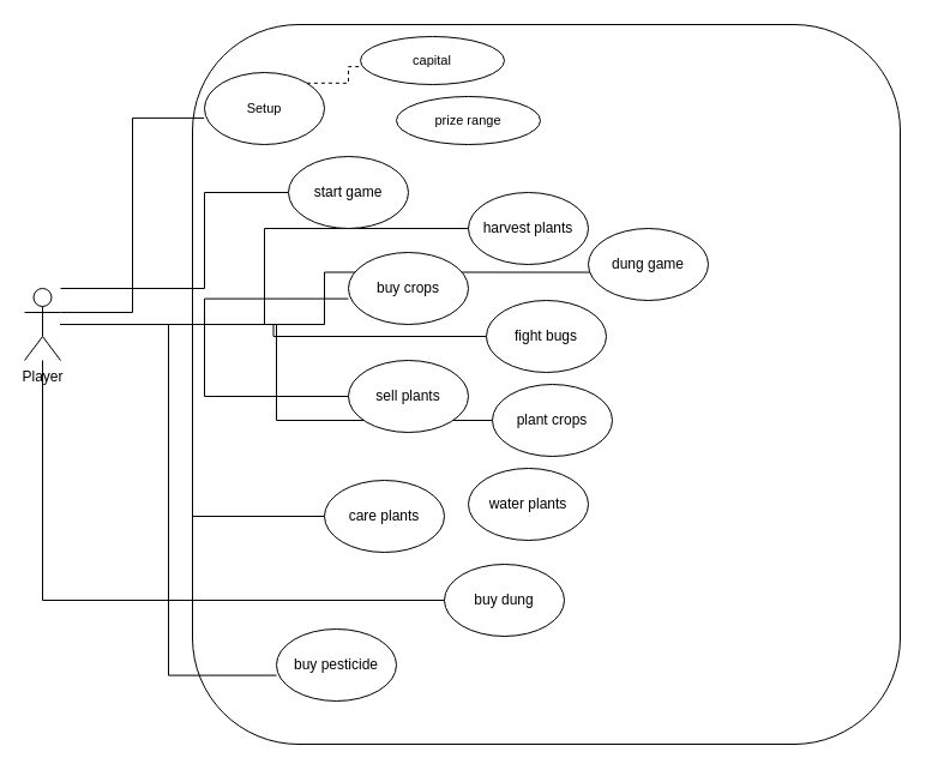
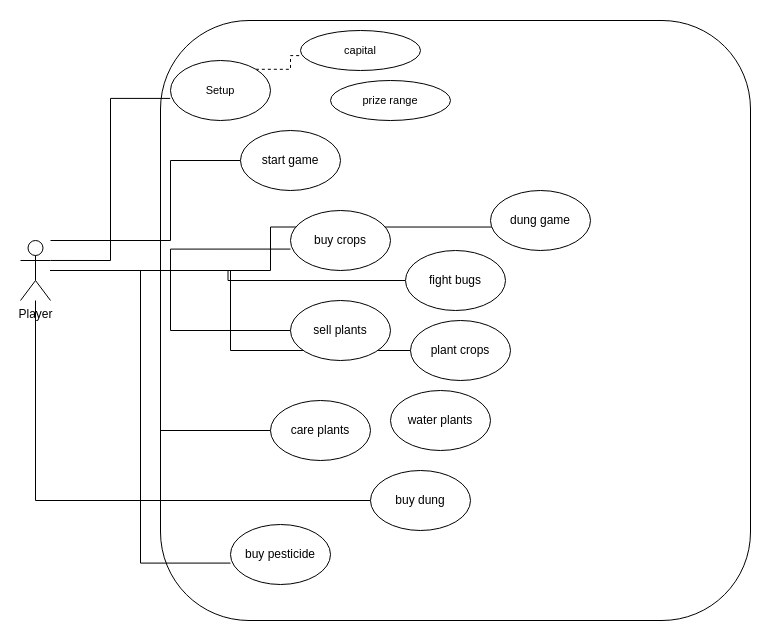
  <mxCell id="0" />
  <mxCell id="1" parent="0" />
  <mxCell id="2" value="" style="rounded=1;whiteSpace=wrap;html=1;" vertex="1" parent="1"><mxGeometry x="160" y="20" width="590" height="600" as="geometry" /></mxCell>
  <mxCell id="3" style="edgeStyle=orthogonalEdgeStyle;rounded=0;orthogonalLoop=1;jettySize=auto;html=1;exitX=1;exitY=0.333;exitDx=0;exitDy=0;exitPerimeter=0;fontSize=11;entryX=-0.003;entryY=0.632;entryDx=0;entryDy=0;entryPerimeter=0;endArrow=none;endFill=0;" edge="1" parent="1" source="13" target="15"><mxGeometry relative="1" as="geometry" /></mxCell>
  <mxCell id="4" style="edgeStyle=orthogonalEdgeStyle;rounded=0;orthogonalLoop=1;jettySize=auto;html=1;fontSize=11;endArrow=none;endFill=0;" edge="1" parent="1" source="13" target="18"><mxGeometry relative="1" as="geometry"><Array as="points"><mxPoint x="170" y="240" /></Array></mxGeometry></mxCell>
  <mxCell id="5" style="edgeStyle=orthogonalEdgeStyle;rounded=0;orthogonalLoop=1;jettySize=auto;html=1;entryX=0;entryY=0.643;entryDx=0;entryDy=0;entryPerimeter=0;fontSize=11;endArrow=none;endFill=0;" edge="1" parent="1" source="13" target="19"><mxGeometry relative="1" as="geometry" /></mxCell>
  <mxCell id="6" style="edgeStyle=orthogonalEdgeStyle;rounded=0;orthogonalLoop=1;jettySize=auto;html=1;fontSize=11;endArrow=none;endFill=0;entryX=0;entryY=0.5;entryDx=0;entryDy=0;" edge="1" parent="1" source="13" target="20"><mxGeometry relative="1" as="geometry" /></mxCell>
  <mxCell id="7" style="edgeStyle=orthogonalEdgeStyle;rounded=0;orthogonalLoop=1;jettySize=auto;html=1;entryX=0;entryY=0.5;entryDx=0;entryDy=0;fontSize=11;endArrow=none;endFill=0;" edge="1" parent="1" source="13" target="21"><mxGeometry relative="1" as="geometry" /></mxCell>
  <mxCell id="8" style="edgeStyle=orthogonalEdgeStyle;rounded=0;orthogonalLoop=1;jettySize=auto;html=1;entryX=0;entryY=0.643;entryDx=0;entryDy=0;entryPerimeter=0;fontSize=11;endArrow=none;endFill=0;" edge="1" parent="1" source="13" target="22"><mxGeometry relative="1" as="geometry" /></mxCell>
  <mxCell id="9" style="edgeStyle=orthogonalEdgeStyle;rounded=0;orthogonalLoop=1;jettySize=auto;html=1;entryX=0.018;entryY=0.609;entryDx=0;entryDy=0;entryPerimeter=0;fontSize=11;endArrow=none;endFill=0;" edge="1" parent="1" source="13" target="29"><mxGeometry relative="1" as="geometry" /></mxCell>
- <mxCell id="10" style="edgeStyle=orthogonalEdgeStyle;rounded=0;orthogonalLoop=1;jettySize=auto;html=1;entryX=0;entryY=0.5;entryDx=0;entryDy=0;fontSize=11;endArrow=none;endFill=0;" edge="1" parent="1" source="13" target="28"><mxGeometry relative="1" as="geometry" /></mxCell>
  <mxCell id="11" style="edgeStyle=orthogonalEdgeStyle;rounded=0;orthogonalLoop=1;jettySize=auto;html=1;fontSize=11;endArrow=none;endFill=0;" edge="1" parent="1" source="13" target="27"><mxGeometry relative="1" as="geometry" /></mxCell>
  <mxCell id="12" style="edgeStyle=orthogonalEdgeStyle;rounded=0;orthogonalLoop=1;jettySize=auto;html=1;entryX=0;entryY=0.5;entryDx=0;entryDy=0;fontSize=11;endArrow=none;endFill=0;" edge="1" parent="1" source="13" target="25"><mxGeometry relative="1" as="geometry" /></mxCell>
  <mxCell id="13" value="&lt;div&gt;Player&lt;/div&gt;" style="shape=umlActor;verticalLabelPosition=bottom;verticalAlign=top;html=1;outlineConnect=0;" vertex="1" parent="1"><mxGeometry x="20" y="240" width="30" height="60" as="geometry" /></mxCell>
  <mxCell id="14" style="edgeStyle=orthogonalEdgeStyle;rounded=0;orthogonalLoop=1;jettySize=auto;html=1;entryX=0.03;entryY=0.628;entryDx=0;entryDy=0;fontSize=11;entryPerimeter=0;exitX=1;exitY=0;exitDx=0;exitDy=0;endArrow=none;endFill=0;dashed=1;" edge="1" parent="1" source="15" target="16"><mxGeometry relative="1" as="geometry" /></mxCell>
  <mxCell id="15" value="&lt;div style=&quot;font-size: 11px;&quot;&gt;&lt;font style=&quot;font-size: 11px;&quot;&gt;Setup&lt;/font&gt;&lt;/div&gt;" style="ellipse;whiteSpace=wrap;html=1;" vertex="1" parent="1"><mxGeometry x="170" y="60" width="100" height="60" as="geometry" /></mxCell>
  <mxCell id="16" value="capital" style="ellipse;whiteSpace=wrap;html=1;fontSize=11;" vertex="1" parent="1"><mxGeometry x="300" y="30" width="120" height="40" as="geometry" /></mxCell>
  <mxCell id="17" value="prize range" style="ellipse;whiteSpace=wrap;html=1;fontSize=11;" vertex="1" parent="1"><mxGeometry x="330" y="80" width="120" height="40" as="geometry" /></mxCell>
  <mxCell id="18" value="start game" style="ellipse;whiteSpace=wrap;html=1;" vertex="1" parent="1"><mxGeometry x="240" y="130" width="100" height="60" as="geometry" /></mxCell>
  <mxCell id="19" value="buy crops" style="ellipse;whiteSpace=wrap;html=1;" vertex="1" parent="1"><mxGeometry x="290" y="210" width="100" height="60" as="geometry" /></mxCell>
  <mxCell id="20" value="sell plants" style="ellipse;whiteSpace=wrap;html=1;" vertex="1" parent="1"><mxGeometry x="290" y="300" width="100" height="60" as="geometry" /></mxCell>
  <mxCell id="21" value="care plants" style="ellipse;whiteSpace=wrap;html=1;" vertex="1" parent="1"><mxGeometry x="270" y="400" width="100" height="60" as="geometry" /></mxCell>
  <mxCell id="22" value="buy pesticide" style="ellipse;whiteSpace=wrap;html=1;" vertex="1" parent="1"><mxGeometry x="230" y="524" width="100" height="60" as="geometry" /></mxCell>
  <mxCell id="23" style="edgeStyle=orthogonalEdgeStyle;rounded=0;orthogonalLoop=1;jettySize=auto;html=1;fontSize=11;endArrow=none;endFill=0;" edge="1" parent="1" source="24" target="13"><mxGeometry relative="1" as="geometry" /></mxCell>
  <mxCell id="24" value="buy dung" style="ellipse;whiteSpace=wrap;html=1;" vertex="1" parent="1"><mxGeometry x="370" y="470" width="100" height="60" as="geometry" /></mxCell>
  <mxCell id="25" value="plant crops" style="ellipse;whiteSpace=wrap;html=1;" vertex="1" parent="1"><mxGeometry x="410" y="320" width="100" height="60" as="geometry" /></mxCell>
  <mxCell id="26" value="water plants" style="ellipse;whiteSpace=wrap;html=1;" vertex="1" parent="1"><mxGeometry x="390" y="390" width="100" height="60" as="geometry" /></mxCell>
  <mxCell id="27" value="&lt;div&gt;fight bugs&lt;/div&gt;" style="ellipse;whiteSpace=wrap;html=1;" vertex="1" parent="1"><mxGeometry x="405" y="250" width="100" height="60" as="geometry" /></mxCell>
- <mxCell id="28" value="harvest plants" style="ellipse;whiteSpace=wrap;html=1;" vertex="1" parent="1"><mxGeometry x="390" y="160" width="100" height="60" as="geometry" /></mxCell>
  <mxCell id="29" value="dung game" style="ellipse;whiteSpace=wrap;html=1;" vertex="1" parent="1"><mxGeometry x="490" y="190" width="100" height="60" as="geometry" /></mxCell>
